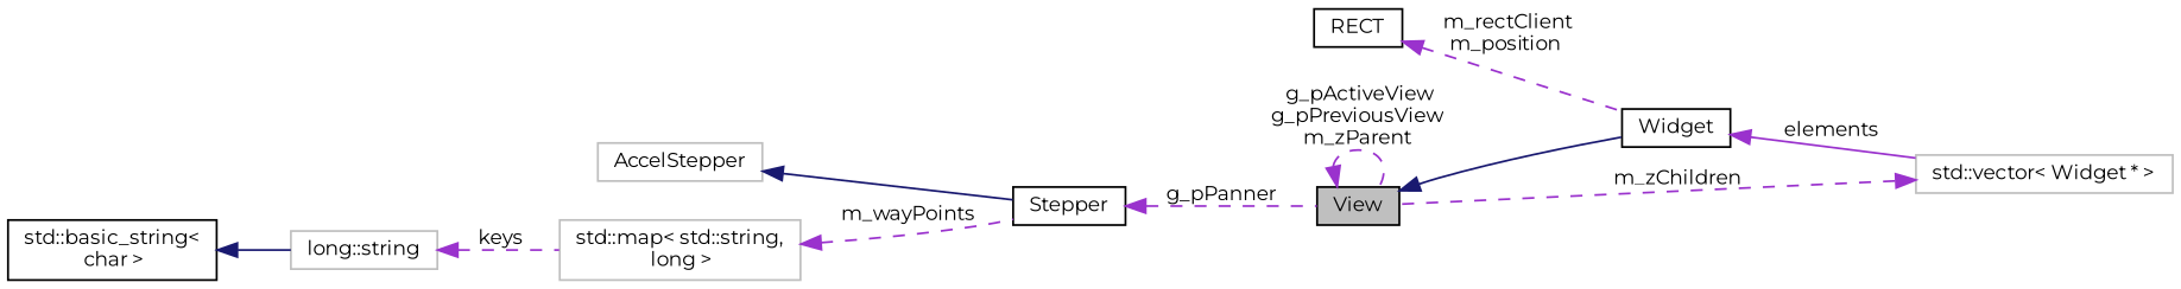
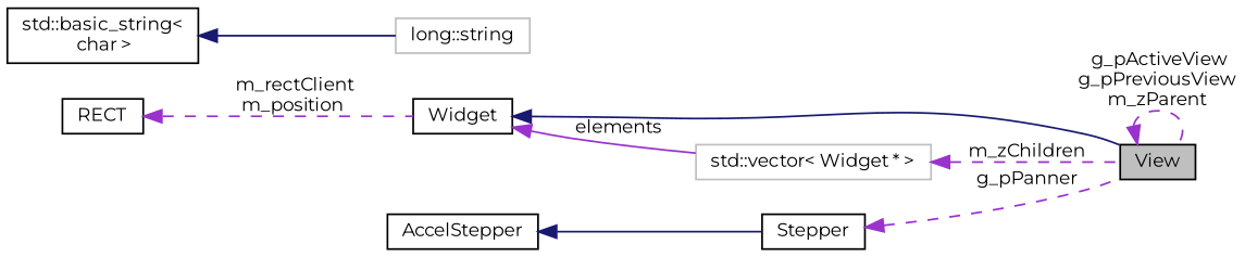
  digraph {
    fontname=Montserrat
    rankdir=LR
    node [color=black fillcolor=white fontname=Montserrat fontsize=10 shape=record style=filled]
    edge [color=darkorchid3 dir=back fontname=Montserrat fontsize=10 labelfontname=Helvetica labelfontsize=10 style=dashed]
    n1 [fillcolor=grey75 fontcolor=black height=0.2 label=View width=0.4]
    n2 [height=0.2 label=Widget width=0.4]
    n3 [color=grey75 height=0.2 label="std::vector\< Widget * \>" width=0.4]
    n4 [height=0.2 label=RECT width=0.4]
    n5 [height=0.2 label=Stepper width=0.4]
-   n6 [color=grey75 height=0.2 label=AccelStepper width=0.4]
-   n7 [color=grey75 height=0.2 label="std::map\< std::string,\l long \>" width=0.4]
+   n6 [height=0.2 label=AccelStepper width=0.4]
    n8 [color=grey75 height=0.2 label="long::string" width=0.4]
    n9 [height=0.2 label="std::basic_string\<\l char \>" width=0.4]
    n1 -> n1 [label=" g_pActiveView\ng_pPreviousView\nm_zParent"]
-   n1 -> n2 [color=midnightblue style=solid]
+   n2 -> n1 [color=midnightblue style=solid]
    n2 -> n3 [label=" elements" style=solid]
    n3 -> n1 [label=" m_zChildren"]
    n4 -> n2 [label=" m_rectClient\nm_position"]
    n5 -> n1 [label=" g_pPanner"]
    n6 -> n5 [color=midnightblue style=solid]
-   n7 -> n5 [label=" m_wayPoints"]
-   n8 -> n7 [label=" keys"]
    n9 -> n8 [color=midnightblue style=solid]
  }
